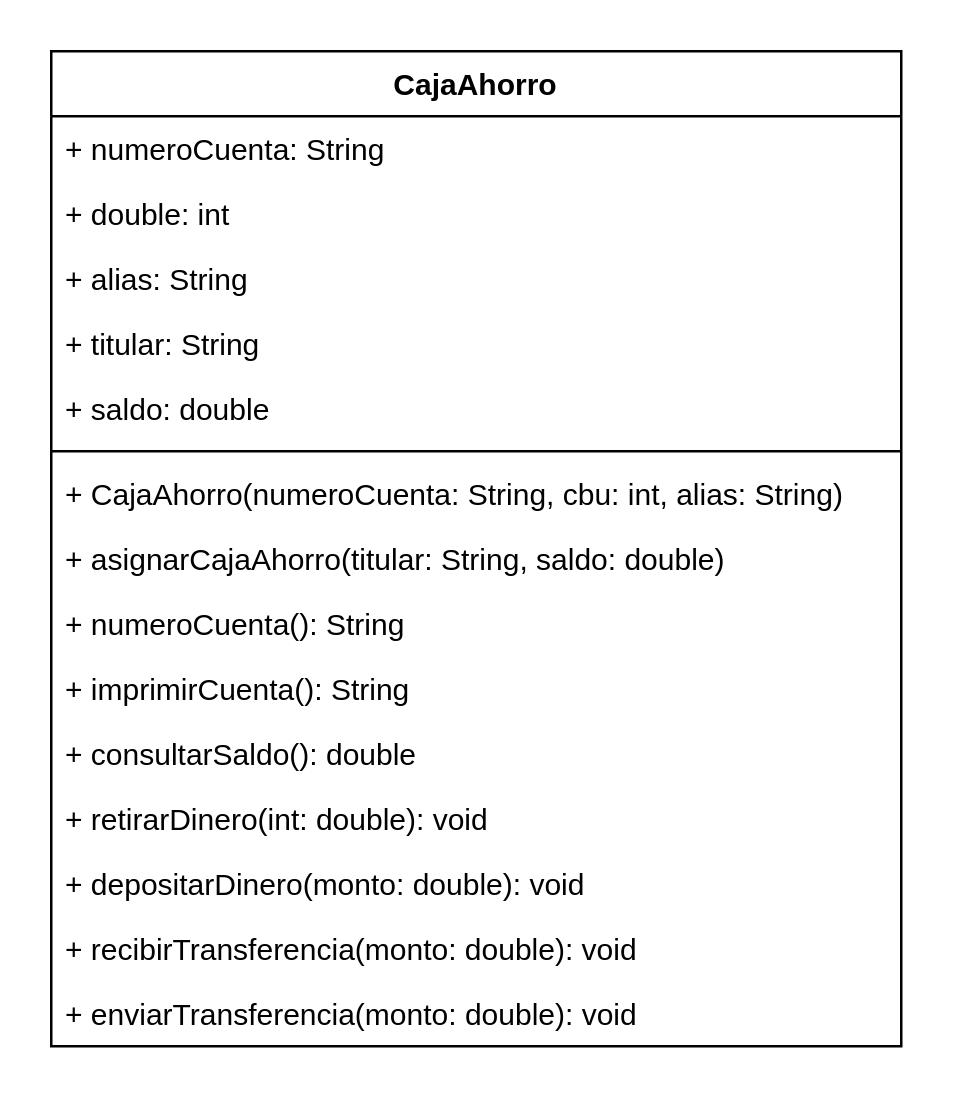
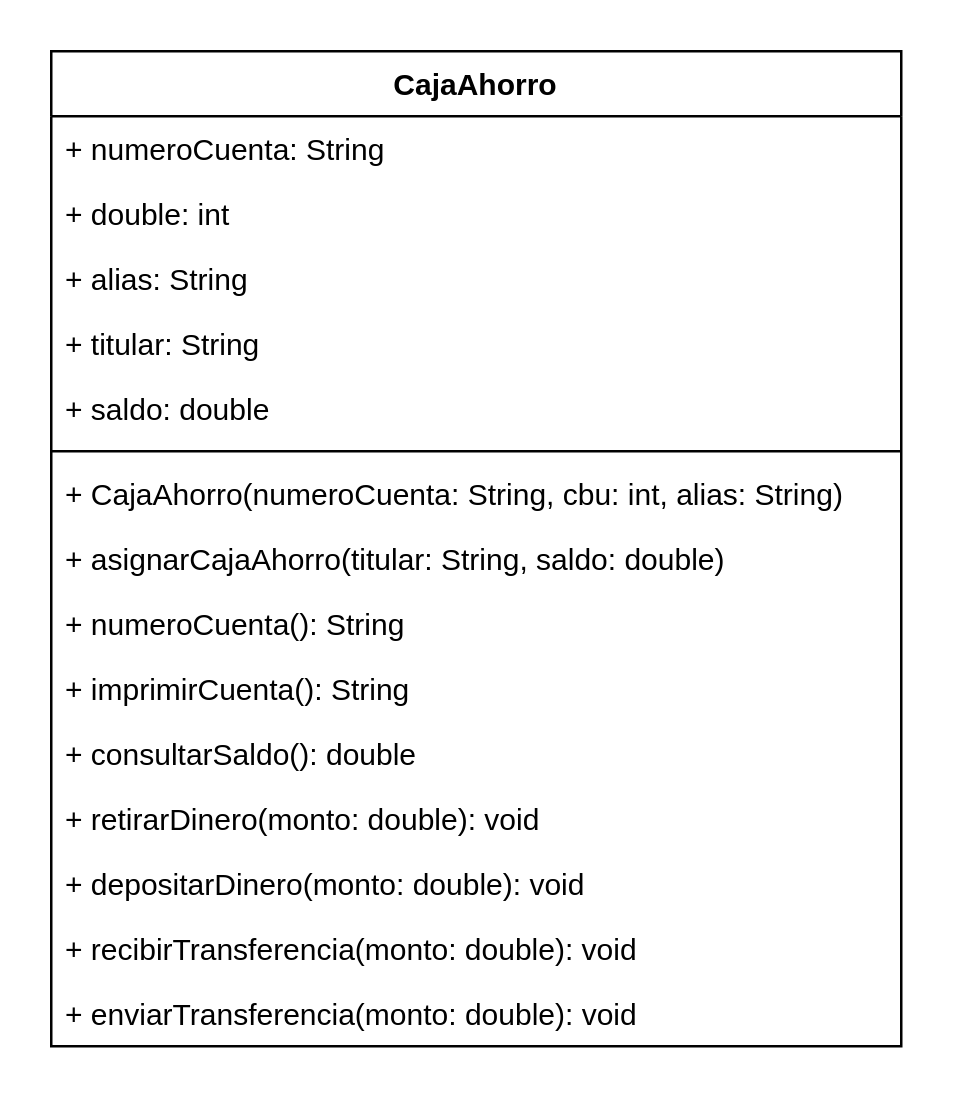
  <mxCell id="0" />
  <mxCell id="1" parent="0" />
  <mxCell id="2" value="CajaAhorro" style="swimlane;fontStyle=1;align=center;verticalAlign=top;childLayout=stackLayout;horizontal=1;startSize=26;horizontalStack=0;resizeParent=1;resizeParentMax=0;resizeLast=0;collapsible=1;marginBottom=0;" vertex="1" parent="1"><mxGeometry x="20" y="20" width="340" height="398" as="geometry" /></mxCell>
  <mxCell id="3" value="+ numeroCuenta: String" style="text;strokeColor=none;fillColor=none;align=left;verticalAlign=top;spacingLeft=4;spacingRight=4;overflow=hidden;rotatable=0;points=[[0,0.5],[1,0.5]];portConstraint=eastwest;" vertex="1" parent="2"><mxGeometry y="26" width="340" height="26" as="geometry" /></mxCell>
  <mxCell id="4" value="+ double: int" style="text;strokeColor=none;fillColor=none;align=left;verticalAlign=top;spacingLeft=4;spacingRight=4;overflow=hidden;rotatable=0;points=[[0,0.5],[1,0.5]];portConstraint=eastwest;" vertex="1" parent="2"><mxGeometry y="52" width="340" height="26" as="geometry" /></mxCell>
  <mxCell id="5" value="+ alias: String" style="text;strokeColor=none;fillColor=none;align=left;verticalAlign=top;spacingLeft=4;spacingRight=4;overflow=hidden;rotatable=0;points=[[0,0.5],[1,0.5]];portConstraint=eastwest;" vertex="1" parent="2"><mxGeometry y="78" width="340" height="26" as="geometry" /></mxCell>
  <mxCell id="6" value="+ titular: String" style="text;strokeColor=none;fillColor=none;align=left;verticalAlign=top;spacingLeft=4;spacingRight=4;overflow=hidden;rotatable=0;points=[[0,0.5],[1,0.5]];portConstraint=eastwest;" vertex="1" parent="2"><mxGeometry y="104" width="340" height="26" as="geometry" /></mxCell>
  <mxCell id="7" value="+ saldo: double" style="text;strokeColor=none;fillColor=none;align=left;verticalAlign=top;spacingLeft=4;spacingRight=4;overflow=hidden;rotatable=0;points=[[0,0.5],[1,0.5]];portConstraint=eastwest;" vertex="1" parent="2"><mxGeometry y="130" width="340" height="26" as="geometry" /></mxCell>
  <mxCell id="8" value="" style="line;strokeWidth=1;fillColor=none;align=left;verticalAlign=middle;spacingTop=-1;spacingLeft=3;spacingRight=3;rotatable=0;labelPosition=right;points=[];portConstraint=eastwest;strokeColor=inherit;" vertex="1" parent="2"><mxGeometry y="156" width="340" height="8" as="geometry" /></mxCell>
  <mxCell id="9" value="+ CajaAhorro(numeroCuenta: String, cbu: int, alias: String)" style="text;strokeColor=none;fillColor=none;align=left;verticalAlign=top;spacingLeft=4;spacingRight=4;overflow=hidden;rotatable=0;points=[[0,0.5],[1,0.5]];portConstraint=eastwest;" vertex="1" parent="2"><mxGeometry y="164" width="340" height="26" as="geometry" /></mxCell>
  <mxCell id="10" value="+ asignarCajaAhorro(titular: String, saldo: double)" style="text;strokeColor=none;fillColor=none;align=left;verticalAlign=top;spacingLeft=4;spacingRight=4;overflow=hidden;rotatable=0;points=[[0,0.5],[1,0.5]];portConstraint=eastwest;" vertex="1" parent="2"><mxGeometry y="190" width="340" height="26" as="geometry" /></mxCell>
  <mxCell id="11" value="+ numeroCuenta(): String" style="text;strokeColor=none;fillColor=none;align=left;verticalAlign=top;spacingLeft=4;spacingRight=4;overflow=hidden;rotatable=0;points=[[0,0.5],[1,0.5]];portConstraint=eastwest;" vertex="1" parent="2"><mxGeometry y="216" width="340" height="26" as="geometry" /></mxCell>
  <mxCell id="12" value="+ imprimirCuenta(): String" style="text;strokeColor=none;fillColor=none;align=left;verticalAlign=top;spacingLeft=4;spacingRight=4;overflow=hidden;rotatable=0;points=[[0,0.5],[1,0.5]];portConstraint=eastwest;" vertex="1" parent="2"><mxGeometry y="242" width="340" height="26" as="geometry" /></mxCell>
  <mxCell id="13" value="+ consultarSaldo(): double" style="text;strokeColor=none;fillColor=none;align=left;verticalAlign=top;spacingLeft=4;spacingRight=4;overflow=hidden;rotatable=0;points=[[0,0.5],[1,0.5]];portConstraint=eastwest;" vertex="1" parent="2"><mxGeometry y="268" width="340" height="26" as="geometry" /></mxCell>
- <mxCell id="14" value="+ retirarDinero(int: double): void" style="text;strokeColor=none;fillColor=none;align=left;verticalAlign=top;spacingLeft=4;spacingRight=4;overflow=hidden;rotatable=0;points=[[0,0.5],[1,0.5]];portConstraint=eastwest;" vertex="1" parent="2"><mxGeometry y="294" width="340" height="26" as="geometry" /></mxCell>
+ <mxCell id="14" value="+ retirarDinero(monto: double): void" style="text;strokeColor=none;fillColor=none;align=left;verticalAlign=top;spacingLeft=4;spacingRight=4;overflow=hidden;rotatable=0;points=[[0,0.5],[1,0.5]];portConstraint=eastwest;" vertex="1" parent="2"><mxGeometry y="294" width="340" height="26" as="geometry" /></mxCell>
  <mxCell id="15" value="+ depositarDinero(monto: double): void" style="text;strokeColor=none;fillColor=none;align=left;verticalAlign=top;spacingLeft=4;spacingRight=4;overflow=hidden;rotatable=0;points=[[0,0.5],[1,0.5]];portConstraint=eastwest;" vertex="1" parent="2"><mxGeometry y="320" width="340" height="26" as="geometry" /></mxCell>
  <mxCell id="16" value="+ recibirTransferencia(monto: double): void" style="text;strokeColor=none;fillColor=none;align=left;verticalAlign=top;spacingLeft=4;spacingRight=4;overflow=hidden;rotatable=0;points=[[0,0.5],[1,0.5]];portConstraint=eastwest;" vertex="1" parent="2"><mxGeometry y="346" width="340" height="26" as="geometry" /></mxCell>
  <mxCell id="17" value="+ enviarTransferencia(monto: double): void" style="text;strokeColor=none;fillColor=none;align=left;verticalAlign=top;spacingLeft=4;spacingRight=4;overflow=hidden;rotatable=0;points=[[0,0.5],[1,0.5]];portConstraint=eastwest;" vertex="1" parent="2"><mxGeometry y="372" width="340" height="26" as="geometry" /></mxCell>
